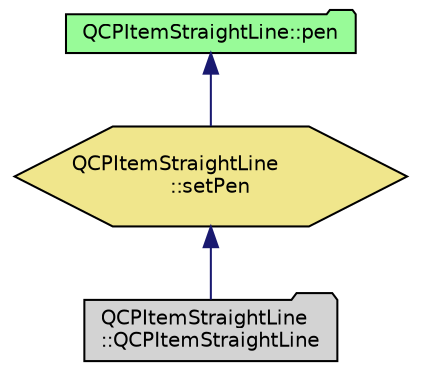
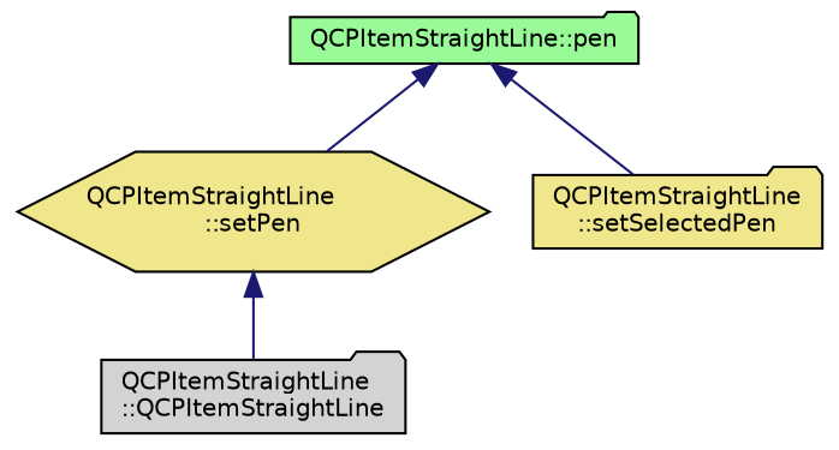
  digraph {
    rankdir=TB
    node [color=black fillcolor=khaki fontname=Helvetica fontsize=10 shape=folder style=filled]
    edge [color=midnightblue dir=back fontname=Helvetica fontsize=10 labelfontname=Helvetica labelfontsize=10 style=solid]
    n1 [fillcolor=palegreen fontcolor=black height=0.2 label="QCPItemStraightLine::pen" width=0.4]
    n2 [height=0.2 label="QCPItemStraightLine\l::setPen" shape=hexagon width=0.4]
+   n3 [height=0.2 label="QCPItemStraightLine\l::setSelectedPen" width=0.4]
    n4 [fillcolor=lightgrey height=0.2 label="QCPItemStraightLine\l::QCPItemStraightLine" width=0.4]
    n1 -> n2
+   n1 -> n3
    n2 -> n4
  }
